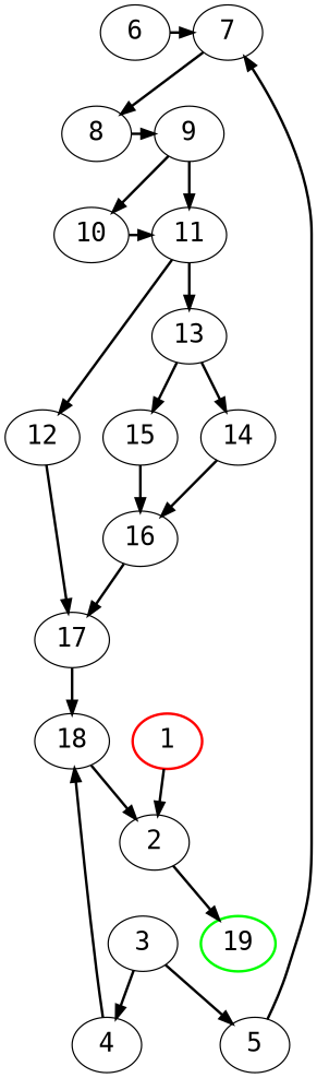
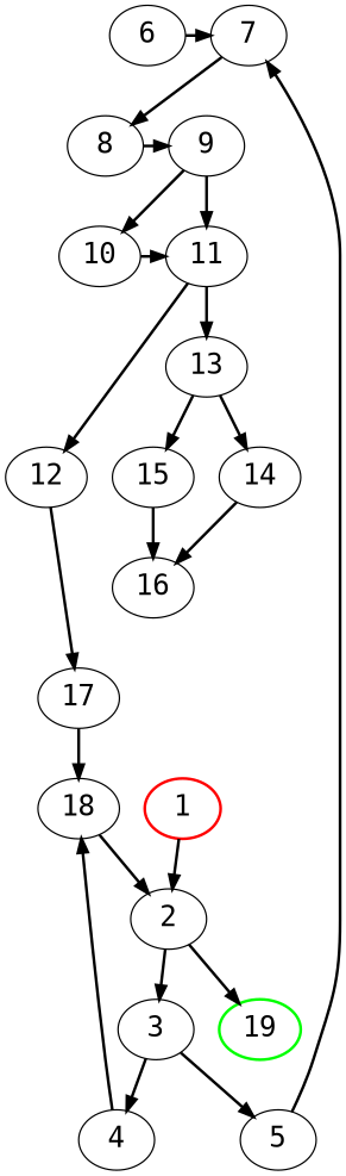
  digraph {
    fontname="DejaVu Sans Mono"
    node [fontname="DejaVu Sans Mono" fontsize=20]
    edge [fontname="DejaVu Sans Mono" fontsize=20 penwidth=2]
    6
    7
    8
    9
    10
    11
    14
    15
    12
    13
    16
    1 [color=red style=bold]
    2
    19 [color=green style=bold]
    3
    4
    5
    18
    17
    subgraph sub_1 {
      rank=same
      6
      7
    }
    subgraph sub_2 {
      rank=same
      8
      9
    }
    subgraph sub_3 {
      rank=same
      10
      11
    }
    subgraph sub_4 {
      rank=same
      14
      15
    }
    6 -> 7
    7 -> 8
    8 -> 9
    9 -> 10
    9 -> 11
    10 -> 11
    11 -> 12
    11 -> 13
    14 -> 16
    15 -> 16
    12 -> 17
    13 -> 14
    13 -> 15
-   16 -> 17
    1 -> 2
    2 -> 19
+   2 -> 3
    3 -> 4
    3 -> 5
    4 -> 18
    5 -> 7
    18 -> 2
    17 -> 18
  }
